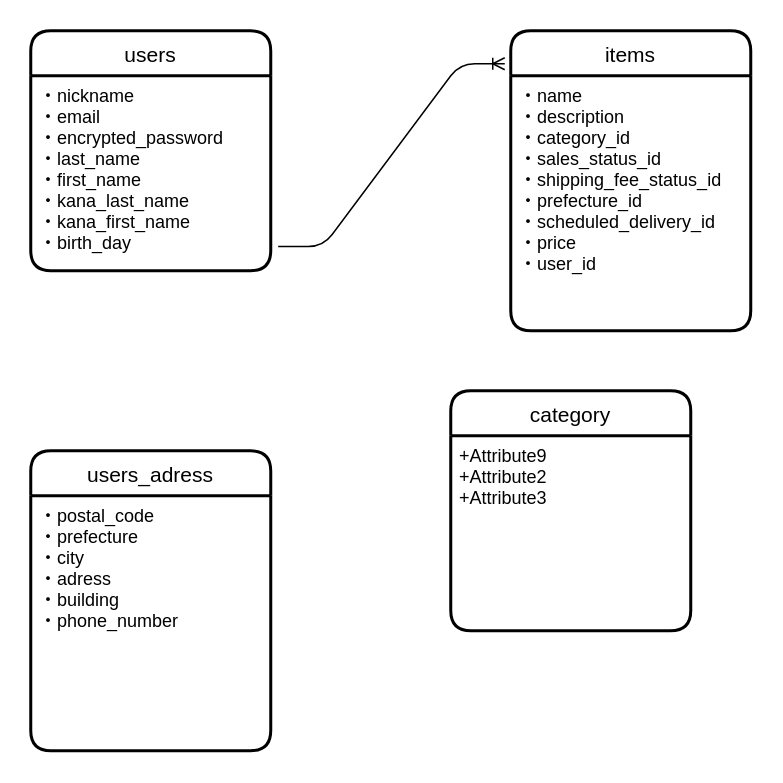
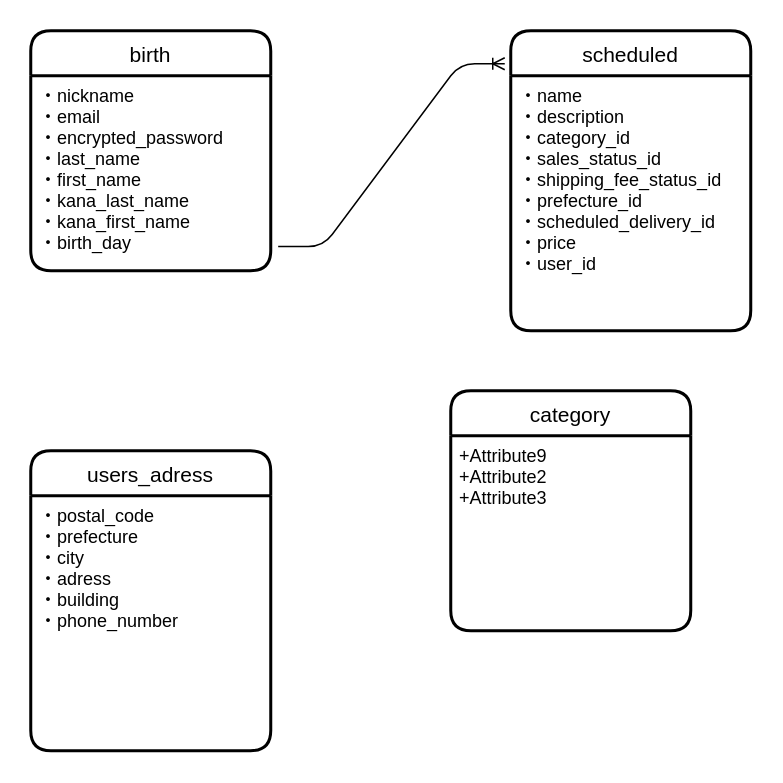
  <mxCell id="0" />
  <mxCell id="1" parent="0" />
- <mxCell id="2" value="users" style="swimlane;childLayout=stackLayout;horizontal=1;startSize=30;horizontalStack=0;rounded=1;fontSize=14;fontStyle=0;strokeWidth=2;resizeParent=0;resizeLast=1;shadow=0;dashed=0;align=center;" vertex="1" parent="1"><mxGeometry x="20" y="20" width="160" height="160" as="geometry" /></mxCell>
+ <mxCell id="2" value="birth" style="swimlane;childLayout=stackLayout;horizontal=1;startSize=30;horizontalStack=0;rounded=1;fontSize=14;fontStyle=0;strokeWidth=2;resizeParent=0;resizeLast=1;shadow=0;dashed=0;align=center;" vertex="1" parent="1"><mxGeometry x="20" y="20" width="160" height="160" as="geometry" /></mxCell>
  <mxCell id="3" value="・nickname&#10;・email&#10;・encrypted_password&#10;・last_name&#10;・first_name&#10;・kana_last_name&#10;・kana_first_name&#10;・birth_day" style="align=left;strokeColor=none;fillColor=none;spacingLeft=4;fontSize=12;verticalAlign=top;resizable=0;rotatable=0;part=1;" vertex="1" parent="2"><mxGeometry y="30" width="160" height="130" as="geometry" /></mxCell>
- <mxCell id="4" value="items" style="swimlane;childLayout=stackLayout;horizontal=1;startSize=30;horizontalStack=0;rounded=1;fontSize=14;fontStyle=0;strokeWidth=2;resizeParent=0;resizeLast=1;shadow=0;dashed=0;align=center;" vertex="1" parent="1"><mxGeometry x="340" y="20" width="160" height="200" as="geometry"><mxRectangle x="400" y="40" width="70" height="30" as="alternateBounds" /></mxGeometry></mxCell>
+ <mxCell id="4" value="scheduled" style="swimlane;childLayout=stackLayout;horizontal=1;startSize=30;horizontalStack=0;rounded=1;fontSize=14;fontStyle=0;strokeWidth=2;resizeParent=0;resizeLast=1;shadow=0;dashed=0;align=center;" vertex="1" parent="1"><mxGeometry x="340" y="20" width="160" height="200" as="geometry"><mxRectangle x="400" y="40" width="70" height="30" as="alternateBounds" /></mxGeometry></mxCell>
  <mxCell id="5" value="・name&#10;・description&#10;・category_id&#10;・sales_status_id&#10;・shipping_fee_status_id&#10;・prefecture_id&#10;・scheduled_delivery_id&#10;・price&#10;・user_id" style="align=left;strokeColor=none;fillColor=none;spacingLeft=4;fontSize=12;verticalAlign=top;resizable=0;rotatable=0;part=1;" vertex="1" parent="4"><mxGeometry y="30" width="160" height="170" as="geometry" /></mxCell>
  <mxCell id="6" value="" style="edgeStyle=entityRelationEdgeStyle;fontSize=12;html=1;endArrow=ERoneToMany;exitX=1.031;exitY=0.876;exitDx=0;exitDy=0;exitPerimeter=0;entryX=-0.025;entryY=0.11;entryDx=0;entryDy=0;entryPerimeter=0;" edge="1" parent="1" source="3" target="4"><mxGeometry width="100" height="100" relative="1" as="geometry"><mxPoint x="240" y="260" as="sourcePoint" /><mxPoint x="340" y="160" as="targetPoint" /></mxGeometry></mxCell>
  <mxCell id="7" value="users_adress" style="swimlane;childLayout=stackLayout;horizontal=1;startSize=30;horizontalStack=0;rounded=1;fontSize=14;fontStyle=0;strokeWidth=2;resizeParent=0;resizeLast=1;shadow=0;dashed=0;align=center;" vertex="1" parent="1"><mxGeometry x="20" y="300" width="160" height="200" as="geometry" /></mxCell>
  <mxCell id="8" value="・postal_code&#10;・prefecture&#10;・city&#10;・adress&#10;・building&#10;・phone_number&#10;" style="align=left;strokeColor=none;fillColor=none;spacingLeft=4;fontSize=12;verticalAlign=top;resizable=0;rotatable=0;part=1;" vertex="1" parent="7"><mxGeometry y="30" width="160" height="170" as="geometry" /></mxCell>
  <mxCell id="9" value="category" style="swimlane;childLayout=stackLayout;horizontal=1;startSize=30;horizontalStack=0;rounded=1;fontSize=14;fontStyle=0;strokeWidth=2;resizeParent=0;resizeLast=1;shadow=0;dashed=0;align=center;" vertex="1" parent="1"><mxGeometry x="300" y="260" width="160" height="160" as="geometry" /></mxCell>
  <mxCell id="10" value="+Attribute9&#10;+Attribute2&#10;+Attribute3" style="align=left;strokeColor=none;fillColor=none;spacingLeft=4;fontSize=12;verticalAlign=top;resizable=0;rotatable=0;part=1;" vertex="1" parent="9"><mxGeometry y="30" width="160" height="130" as="geometry" /></mxCell>
